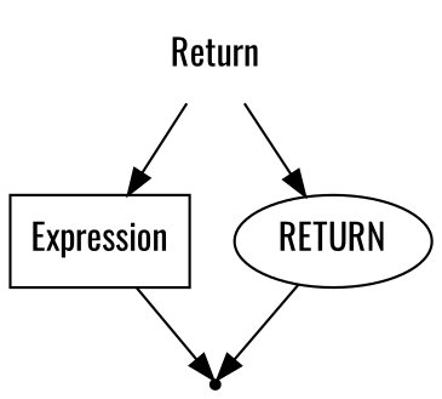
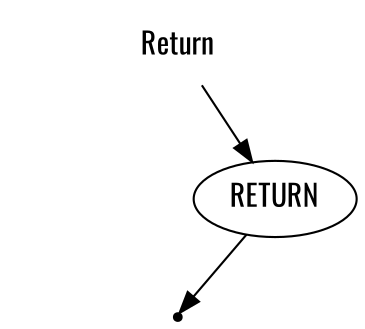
  digraph {
    rankdir=TB
    fontname=Oswald
    node [fontname=Oswald]
    edge [fontname=Oswald]
    n1 [label=Return shape=plaintext]
-   n2 [label=Expression shape=box]
    n3 [label=RETURN shape=oval]
    end [shape=point]
-   n1 -> n2
    n1 -> n3
-   n2 -> end
    n3 -> end
  }
